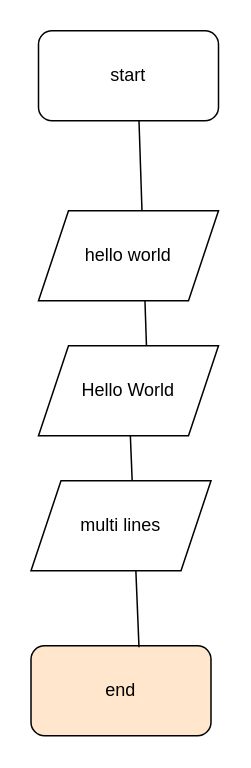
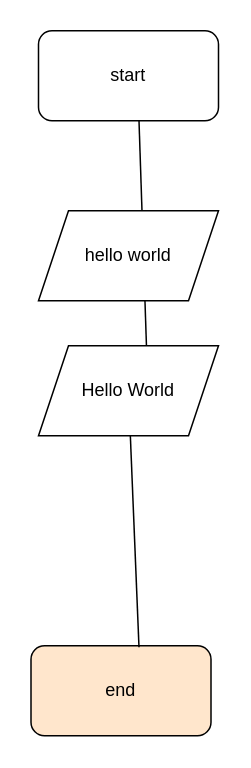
  <mxCell id="0" />
  <mxCell id="1" parent="0" />
  <mxCell id="2" value="start" style="rounded=1;whiteSpace=wrap;html=1;" vertex="1" parent="1"><mxGeometry x="25" y="20" width="120" height="60" as="geometry" /></mxCell>
  <mxCell id="3" value="end" style="rounded=1;whiteSpace=wrap;html=1;fillColor=#ffe6cc;" vertex="1" parent="1"><mxGeometry x="20" y="430" width="120" height="60" as="geometry" /></mxCell>
  <mxCell id="4" value="" style="endArrow=none;html=1;rounded=0;exitX=0.6;exitY=0.017;exitDx=0;exitDy=0;exitPerimeter=0;startArrow=none;" edge="1" parent="1" source="6"><mxGeometry width="50" height="50" relative="1" as="geometry"><mxPoint x="55" y="270" as="sourcePoint" /><mxPoint x="92" y="80" as="targetPoint" /></mxGeometry></mxCell>
  <mxCell id="5" value="hello world" style="shape=parallelogram;perimeter=parallelogramPerimeter;whiteSpace=wrap;html=1;fixedSize=1;" vertex="1" parent="1"><mxGeometry x="25" y="140" width="120" height="60" as="geometry" /></mxCell>
  <mxCell id="6" value="Hello World" style="shape=parallelogram;perimeter=parallelogramPerimeter;whiteSpace=wrap;html=1;fixedSize=1;" vertex="1" parent="1"><mxGeometry x="25" y="230" width="120" height="60" as="geometry" /></mxCell>
  <mxCell id="7" value="" style="endArrow=none;html=1;rounded=0;exitX=0.6;exitY=0.017;exitDx=0;exitDy=0;exitPerimeter=0;" edge="1" parent="1" source="3" target="6"><mxGeometry width="50" height="50" relative="1" as="geometry"><mxPoint x="92" y="431.02" as="sourcePoint" /><mxPoint x="92" y="80" as="targetPoint" /></mxGeometry></mxCell>
- <mxCell id="8" value="multi lines" style="shape=parallelogram;perimeter=parallelogramPerimeter;whiteSpace=wrap;html=1;fixedSize=1;" vertex="1" parent="1"><mxGeometry x="20" y="320" width="120" height="60" as="geometry" /></mxCell>
